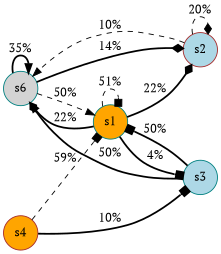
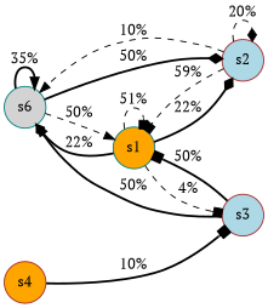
  digraph {
    fontname="PT Serif"
    rankdir=LR
    node [color=brown fillcolor=orange fontname="PT Serif" shape=circle style=filled]
    edge [arrowhead=box fontname="PT Serif" style=bold]
    n1 [color=teal fillcolor=lightgrey label=s6]
    s1 [color=teal]
    s2 [fillcolor=lightblue]
-   s3 [color=teal fillcolor=lightblue]
+   s3 [fillcolor=lightblue]
    s4
    n1 -> n1 [arrowhead=normal label="35%"]
    n1 -> s1 [arrowhead=normal label="50%" style=dashed]
-   n1 -> s2 [arrowhead=diamond label="14%"]
+   n1 -> s2 [arrowhead=diamond label="50%"]
    s1 -> n1 [arrowhead=normal label="22%"]
    s1 -> s1 [label="51%" style=dashed]
    s1 -> s2 [arrowhead=diamond label="22%"]
-   s1 -> s3 [label="4%"]
+   s1 -> s3 [label="4%" style=dashed]
    s2 -> n1 [arrowhead=normal label="10%" style=dashed]
-   s4 -> s1 [label="59%" style=dashed]
+   s2 -> s1 [label="59%" style=dashed]
    s2 -> s2 [arrowhead=diamond label="20%" style=dashed]
    s3 -> n1 [arrowhead=diamond label="50%"]
    s3 -> s1 [label="50%"]
    s4 -> s3 [label="10%"]
  }
